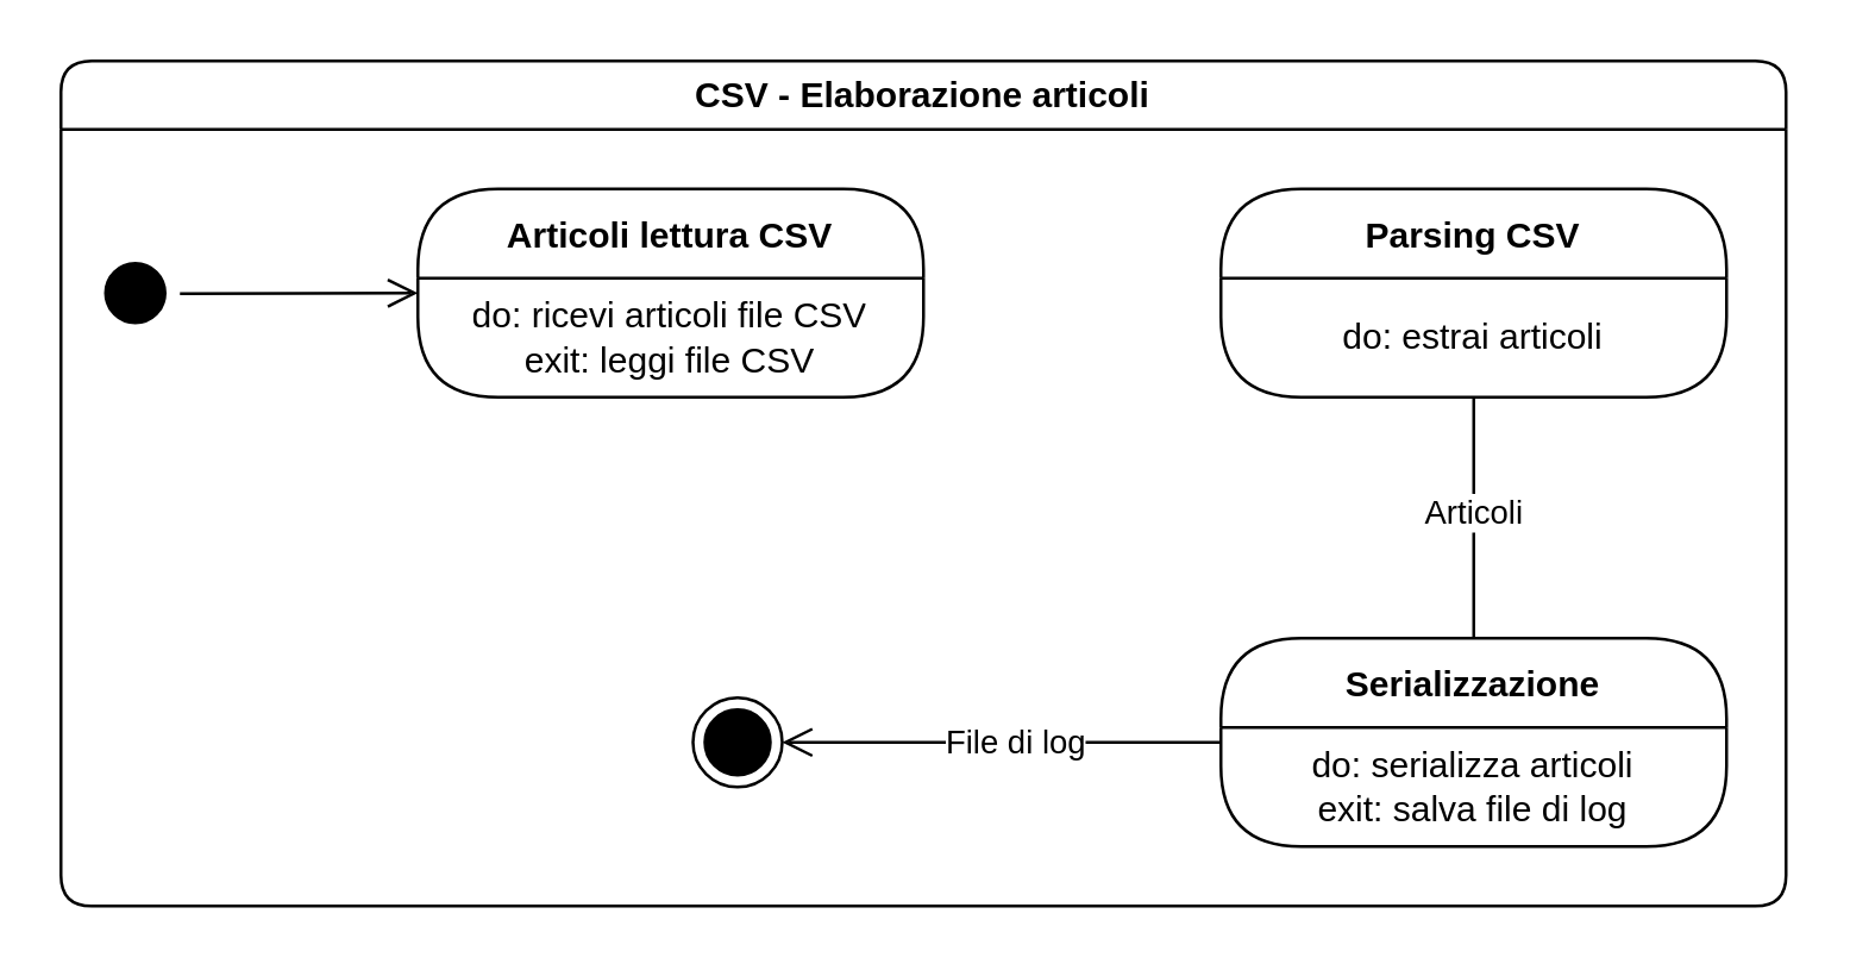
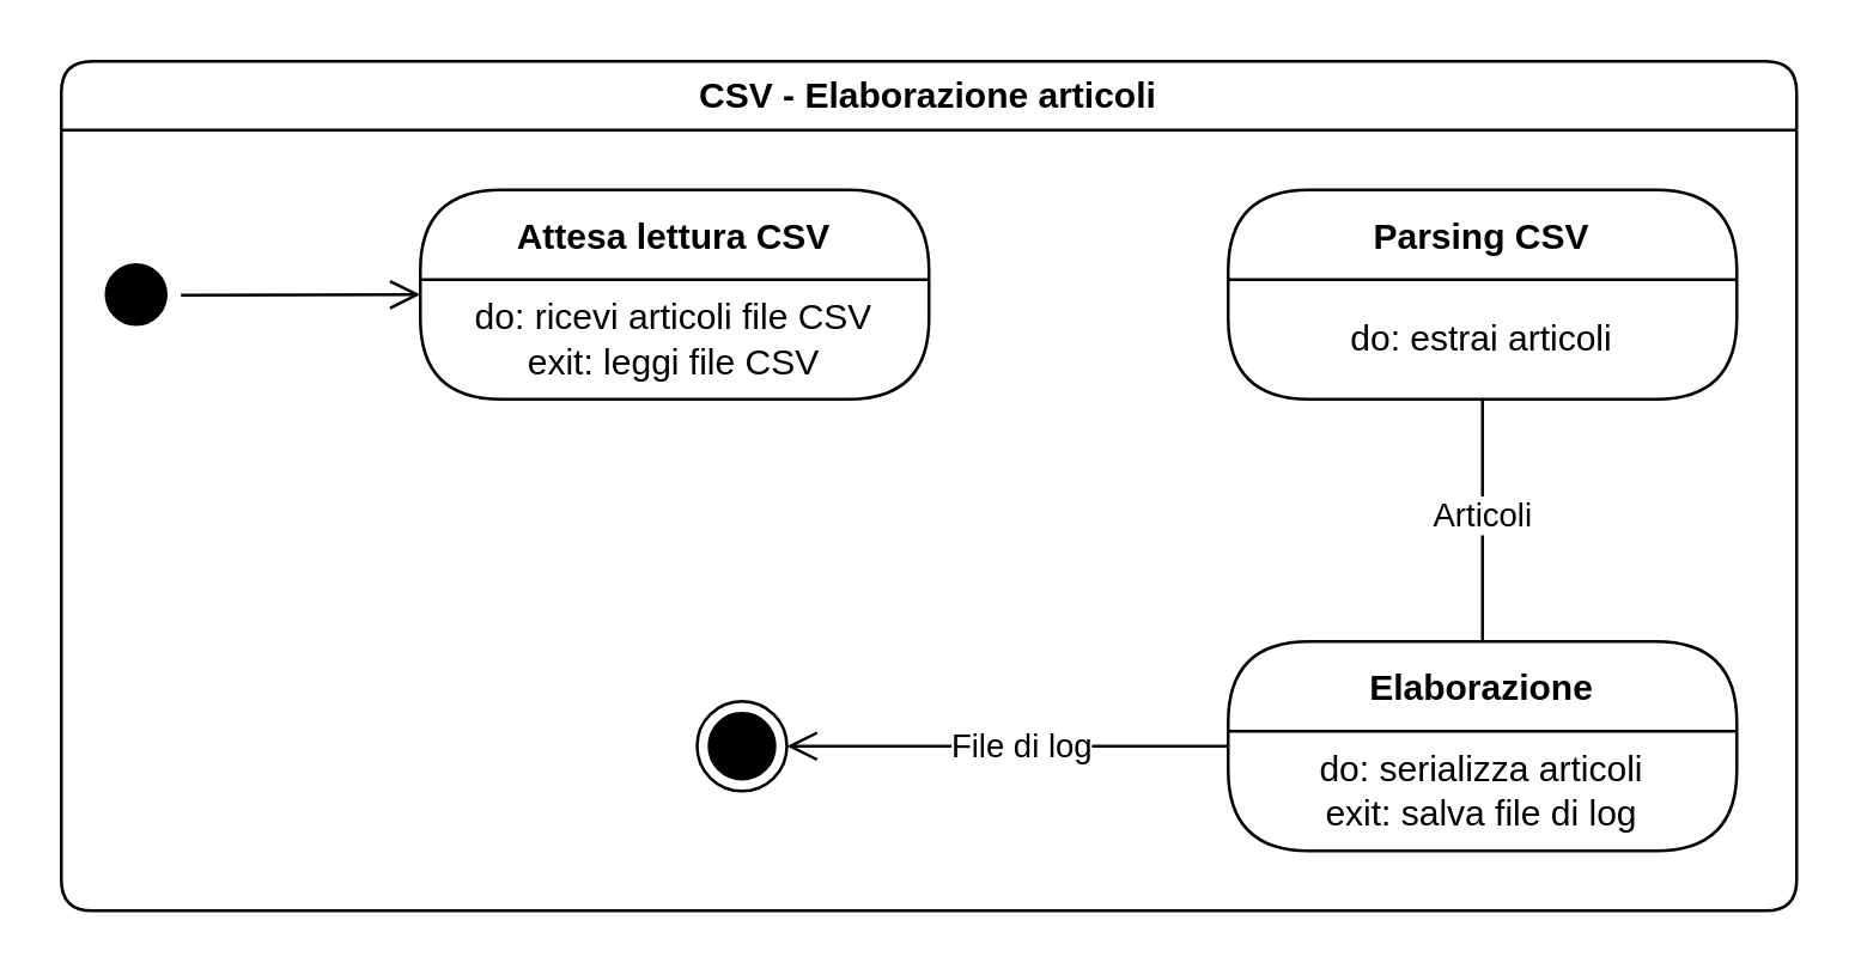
  <mxCell id="0" />
  <mxCell id="1" parent="0" />
  <mxCell id="2" value="CSV - Elaborazione articoli" style="swimlane;whiteSpace=wrap;html=1;rounded=1;" parent="1" vertex="1"><mxGeometry x="20" y="20" width="580" height="284" as="geometry" /></mxCell>
  <mxCell id="3" value="" style="html=1;verticalAlign=bottom;endArrow=open;endSize=8;rounded=0;" parent="2" source="4" target="5" edge="1"><mxGeometry relative="1" as="geometry"><mxPoint x="120" y="75" as="targetPoint" /></mxGeometry></mxCell>
  <mxCell id="4" value="" style="ellipse;html=1;shape=startState;fillColor=#000000;strokeColor=#FFFFFF;" parent="2" vertex="1"><mxGeometry x="10" y="63" width="30" height="30" as="geometry" /></mxCell>
- <mxCell id="5" value="Articoli lettura CSV" style="swimlane;fontStyle=1;align=center;verticalAlign=middle;childLayout=stackLayout;horizontal=1;startSize=30;horizontalStack=0;resizeParent=0;resizeLast=1;container=0;collapsible=0;rounded=1;arcSize=30;swimlaneFillColor=default;dropTarget=0;" parent="2" vertex="1"><mxGeometry x="120" y="43" width="170" height="70" as="geometry" /></mxCell>
+ <mxCell id="5" value="Attesa lettura CSV" style="swimlane;fontStyle=1;align=center;verticalAlign=middle;childLayout=stackLayout;horizontal=1;startSize=30;horizontalStack=0;resizeParent=0;resizeLast=1;container=0;collapsible=0;rounded=1;arcSize=30;swimlaneFillColor=default;dropTarget=0;" parent="2" vertex="1"><mxGeometry x="120" y="43" width="170" height="70" as="geometry" /></mxCell>
  <mxCell id="6" value="do: ricevi articoli file CSV&lt;br&gt;exit: leggi file CSV" style="text;html=1;align=center;verticalAlign=middle;spacingLeft=4;spacingRight=4;whiteSpace=wrap;overflow=hidden;rotatable=0;" parent="5" vertex="1"><mxGeometry y="30" width="170" height="40" as="geometry" /></mxCell>
  <mxCell id="7" value="Parsing CSV" style="swimlane;fontStyle=1;align=center;verticalAlign=middle;childLayout=stackLayout;horizontal=1;startSize=30;horizontalStack=0;resizeParent=0;resizeLast=1;container=0;collapsible=0;rounded=1;arcSize=30;swimlaneFillColor=default;dropTarget=0;" parent="2" vertex="1"><mxGeometry x="390" y="43" width="170" height="70" as="geometry" /></mxCell>
  <mxCell id="8" value="do: estrai articoli" style="text;html=1;align=center;verticalAlign=middle;spacingLeft=4;spacingRight=4;whiteSpace=wrap;overflow=hidden;rotatable=0;" parent="7" vertex="1"><mxGeometry y="30" width="170" height="40" as="geometry" /></mxCell>
- <mxCell id="9" value="Serializzazione" style="swimlane;fontStyle=1;align=center;verticalAlign=middle;childLayout=stackLayout;horizontal=1;startSize=30;horizontalStack=0;resizeParent=0;resizeLast=1;container=0;collapsible=0;rounded=1;arcSize=30;swimlaneFillColor=default;dropTarget=0;" parent="2" vertex="1"><mxGeometry x="390" y="194" width="170" height="70" as="geometry" /></mxCell>
+ <mxCell id="9" value="Elaborazione" style="swimlane;fontStyle=1;align=center;verticalAlign=middle;childLayout=stackLayout;horizontal=1;startSize=30;horizontalStack=0;resizeParent=0;resizeLast=1;container=0;collapsible=0;rounded=1;arcSize=30;swimlaneFillColor=default;dropTarget=0;" parent="2" vertex="1"><mxGeometry x="390" y="194" width="170" height="70" as="geometry" /></mxCell>
  <mxCell id="10" value="do: serializza articoli&lt;br&gt;exit: salva file di log" style="text;html=1;align=center;verticalAlign=middle;spacingLeft=4;spacingRight=4;whiteSpace=wrap;overflow=hidden;rotatable=0;" parent="9" vertex="1"><mxGeometry y="30" width="170" height="40" as="geometry" /></mxCell>
  <mxCell id="11" value="" style="html=1;verticalAlign=bottom;endArrow=none;endSize=8;rounded=0;" parent="2" source="7" target="9" edge="1"><mxGeometry relative="1" as="geometry"><mxPoint x="660" y="33" as="targetPoint" /><mxPoint x="580" y="45" as="sourcePoint" /><Array as="points" /></mxGeometry></mxCell>
  <mxCell id="12" value="Articoli" style="edgeLabel;html=1;align=center;verticalAlign=middle;resizable=0;points=[];" parent="11" vertex="1" connectable="0"><mxGeometry x="-0.108" y="2" relative="1" as="geometry"><mxPoint x="-3" y="2" as="offset" /></mxGeometry></mxCell>
  <mxCell id="13" value="" style="ellipse;html=1;shape=endState;fillColor=#000000;strokeColor=#000000;rounded=1;shadow=0;comic=0;labelBackgroundColor=none;fontFamily=Verdana;fontSize=12;fontColor=#000000;align=center;" parent="2" vertex="1"><mxGeometry x="212.5" y="214" width="30" height="30" as="geometry" /></mxCell>
  <mxCell id="14" style="edgeStyle=elbowEdgeStyle;html=1;labelBackgroundColor=none;endArrow=open;endSize=8;fontFamily=Verdana;fontSize=12;align=left;" parent="2" source="9" target="13" edge="1"><mxGeometry relative="1" as="geometry"><mxPoint x="187.5" y="60" as="sourcePoint" /><Array as="points"><mxPoint x="350" y="229" /></Array></mxGeometry></mxCell>
  <mxCell id="15" value="File di log" style="edgeLabel;html=1;align=center;verticalAlign=middle;resizable=0;points=[];" parent="2" vertex="1" connectable="0"><mxGeometry x="320" y="228.998" as="geometry" /></mxCell>
